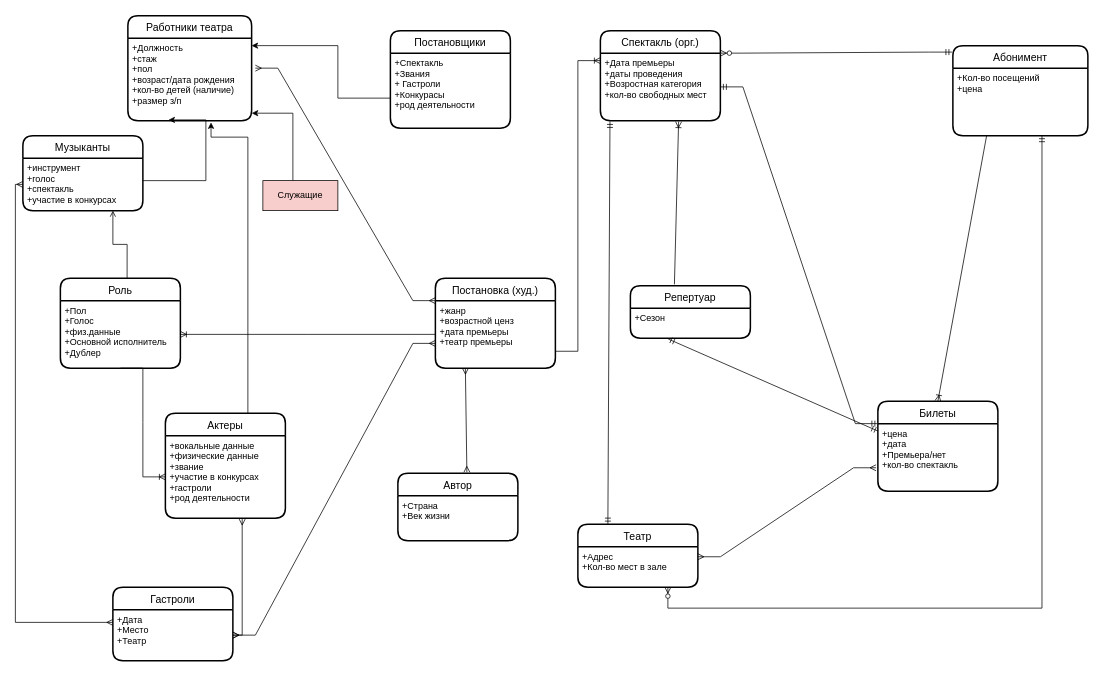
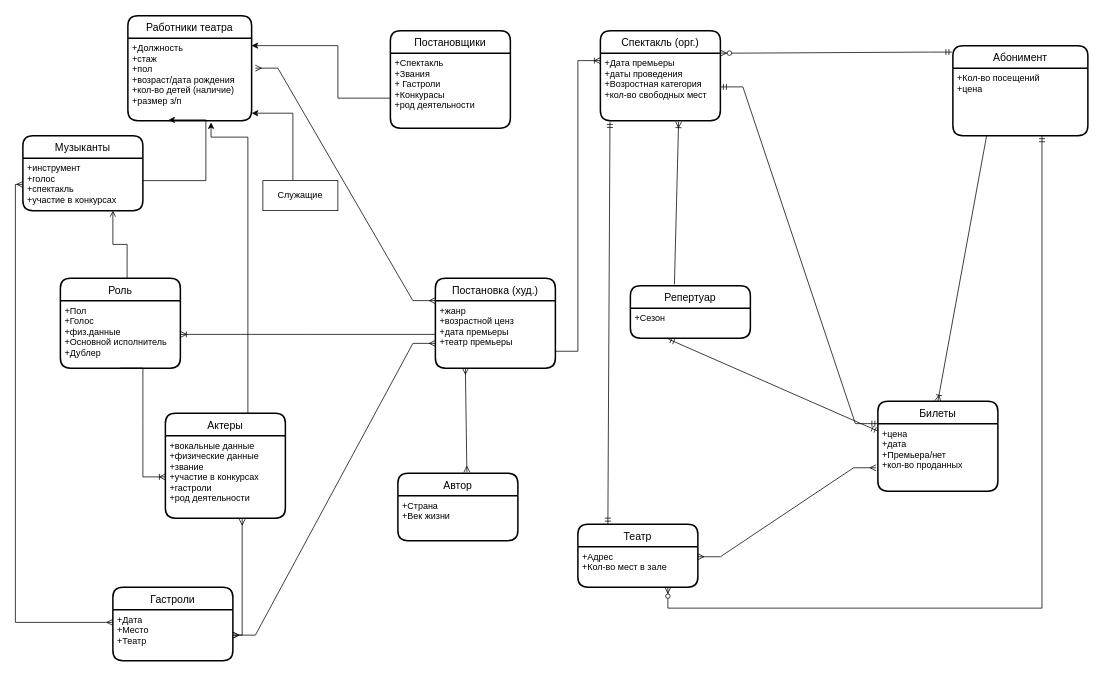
  <mxCell id="0" />
  <mxCell id="1" parent="0" />
  <mxCell id="2" value="Работники театра" style="swimlane;childLayout=stackLayout;horizontal=1;startSize=30;horizontalStack=0;rounded=1;fontSize=14;fontStyle=0;strokeWidth=2;resizeParent=0;resizeLast=1;shadow=0;dashed=0;align=center;" parent="1" vertex="1"><mxGeometry x="170" y="20" width="165" height="140" as="geometry" /></mxCell>
  <mxCell id="3" value="+Должность&#10;+стаж&#10;+пол&#10;+возраст/дата рождения&#10;+кол-во детей (наличие)&#10;+размер з/п&#10;" style="align=left;strokeColor=none;fillColor=none;spacingLeft=4;fontSize=12;verticalAlign=top;resizable=0;rotatable=0;part=1;" parent="2" vertex="1"><mxGeometry y="30" width="165" height="110" as="geometry" /></mxCell>
  <mxCell id="4" style="edgeStyle=orthogonalEdgeStyle;rounded=0;orthogonalLoop=1;jettySize=auto;html=1;entryX=0.328;entryY=0.991;entryDx=0;entryDy=0;entryPerimeter=0;" parent="1" source="5" target="3" edge="1"><mxGeometry relative="1" as="geometry"><Array as="points"><mxPoint x="274" y="240" /></Array></mxGeometry></mxCell>
  <mxCell id="5" value="Музыканты" style="swimlane;childLayout=stackLayout;horizontal=1;startSize=30;horizontalStack=0;rounded=1;fontSize=14;fontStyle=0;strokeWidth=2;resizeParent=0;resizeLast=1;shadow=0;dashed=0;align=center;" parent="1" vertex="1"><mxGeometry x="30" y="180" width="160" height="100" as="geometry" /></mxCell>
  <mxCell id="6" value="+инструмент&#10;+голос&#10;+спектакль&#10;+участие в конкурсах" style="align=left;strokeColor=none;fillColor=none;spacingLeft=4;fontSize=12;verticalAlign=top;resizable=0;rotatable=0;part=1;" parent="5" vertex="1"><mxGeometry y="30" width="160" height="70" as="geometry" /></mxCell>
  <mxCell id="7" style="edgeStyle=orthogonalEdgeStyle;rounded=0;orthogonalLoop=1;jettySize=auto;html=1;entryX=0.672;entryY=1.022;entryDx=0;entryDy=0;entryPerimeter=0;" parent="1" source="8" target="3" edge="1"><mxGeometry relative="1" as="geometry"><mxPoint x="280" y="150" as="targetPoint" /><Array as="points"><mxPoint x="330" y="182" /></Array></mxGeometry></mxCell>
  <mxCell id="8" value="Актеры" style="swimlane;childLayout=stackLayout;horizontal=1;startSize=30;horizontalStack=0;rounded=1;fontSize=14;fontStyle=0;strokeWidth=2;resizeParent=0;resizeLast=1;shadow=0;dashed=0;align=center;" parent="1" vertex="1"><mxGeometry x="220" y="550" width="160" height="140" as="geometry" /></mxCell>
  <mxCell id="9" value="+вокальные данные&#10;+физические данные&#10;+звание&#10;+участие в конкурсах&#10;+гастроли&#10;+род деятельности&#10;" style="align=left;strokeColor=none;fillColor=none;spacingLeft=4;fontSize=12;verticalAlign=top;resizable=0;rotatable=0;part=1;" parent="8" vertex="1"><mxGeometry y="30" width="160" height="110" as="geometry" /></mxCell>
  <mxCell id="10" style="edgeStyle=orthogonalEdgeStyle;rounded=0;orthogonalLoop=1;jettySize=auto;html=1;" parent="1" source="11" target="3" edge="1"><mxGeometry relative="1" as="geometry"><mxPoint x="390" y="60" as="targetPoint" /><Array as="points"><mxPoint x="450" y="130" /><mxPoint x="450" y="60" /></Array></mxGeometry></mxCell>
  <mxCell id="11" value="Постановщики" style="swimlane;childLayout=stackLayout;horizontal=1;startSize=30;horizontalStack=0;rounded=1;fontSize=14;fontStyle=0;strokeWidth=2;resizeParent=0;resizeLast=1;shadow=0;dashed=0;align=center;" parent="1" vertex="1"><mxGeometry x="520" y="40" width="160" height="130" as="geometry"><mxRectangle x="460" y="140" width="130" height="30" as="alternateBounds" /></mxGeometry></mxCell>
  <mxCell id="12" value="+Спектакль&#10;+Звания&#10;+ Гастроли&#10;+Конкурасы&#10;+род деятельности" style="align=left;strokeColor=none;fillColor=none;spacingLeft=4;fontSize=12;verticalAlign=top;resizable=0;rotatable=0;part=1;" parent="11" vertex="1"><mxGeometry y="30" width="160" height="100" as="geometry" /></mxCell>
  <mxCell id="13" value="Спектакль (орг.)" style="swimlane;childLayout=stackLayout;horizontal=1;startSize=30;horizontalStack=0;rounded=1;fontSize=14;fontStyle=0;strokeWidth=2;resizeParent=0;resizeLast=1;shadow=0;dashed=0;align=center;" parent="1" vertex="1"><mxGeometry x="800" y="40" width="160" height="120" as="geometry" /></mxCell>
  <mxCell id="14" value="+Дата премьеры&#10;+даты проведения&#10;+Возростная категория&#10;+кол-во свободных мест" style="align=left;strokeColor=none;fillColor=none;spacingLeft=4;fontSize=12;verticalAlign=top;resizable=0;rotatable=0;part=1;" parent="13" vertex="1"><mxGeometry y="30" width="160" height="90" as="geometry" /></mxCell>
  <mxCell id="15" value="Театр" style="swimlane;childLayout=stackLayout;horizontal=1;startSize=30;horizontalStack=0;rounded=1;fontSize=14;fontStyle=0;strokeWidth=2;resizeParent=0;resizeLast=1;shadow=0;dashed=0;align=center;" parent="1" vertex="1"><mxGeometry x="770" y="698" width="160" height="84" as="geometry" /></mxCell>
  <mxCell id="16" value="+Адрес&#10;+Кол-во мест в зале" style="align=left;strokeColor=none;fillColor=none;spacingLeft=4;fontSize=12;verticalAlign=top;resizable=0;rotatable=0;part=1;" parent="15" vertex="1"><mxGeometry y="30" width="160" height="54" as="geometry" /></mxCell>
  <mxCell id="17" value="" style="fontSize=12;html=1;endArrow=ERmandOne;startArrow=ERmandOne;rounded=0;exitX=0.08;exitY=1.012;exitDx=0;exitDy=0;exitPerimeter=0;elbow=vertical;entryX=0.25;entryY=0;entryDx=0;entryDy=0;" parent="1" source="14" target="15" edge="1"><mxGeometry width="100" height="100" relative="1" as="geometry"><mxPoint x="860" y="120" as="sourcePoint" /><mxPoint x="810" y="600" as="targetPoint" /></mxGeometry></mxCell>
  <mxCell id="18" value="Абонимент" style="swimlane;childLayout=stackLayout;horizontal=1;startSize=30;horizontalStack=0;rounded=1;fontSize=14;fontStyle=0;strokeWidth=2;resizeParent=0;resizeLast=1;shadow=0;dashed=0;align=center;" parent="1" vertex="1"><mxGeometry x="1270" y="60" width="180" height="120" as="geometry" /></mxCell>
  <mxCell id="19" value="+Кол-во посещений&#10;+цена" style="align=left;strokeColor=none;fillColor=none;spacingLeft=4;fontSize=12;verticalAlign=top;resizable=0;rotatable=0;part=1;" parent="18" vertex="1"><mxGeometry y="30" width="180" height="90" as="geometry" /></mxCell>
  <mxCell id="20" value="" style="edgeStyle=entityRelationEdgeStyle;fontSize=12;html=1;endArrow=ERmany;startArrow=ERmany;rounded=0;entryX=0;entryY=0;entryDx=0;entryDy=0;exitX=1.03;exitY=0.364;exitDx=0;exitDy=0;exitPerimeter=0;" parent="1" source="3" target="38" edge="1"><mxGeometry width="100" height="100" relative="1" as="geometry"><mxPoint x="400" y="10" as="sourcePoint" /><mxPoint x="290" y="580" as="targetPoint" /></mxGeometry></mxCell>
  <mxCell id="21" value="" style="edgeStyle=elbowEdgeStyle;fontSize=12;html=1;endArrow=ERzeroToMany;startArrow=ERmandOne;rounded=0;exitX=0.66;exitY=1.001;exitDx=0;exitDy=0;elbow=vertical;exitPerimeter=0;entryX=0.75;entryY=1;entryDx=0;entryDy=0;" parent="1" source="19" target="16" edge="1"><mxGeometry width="100" height="100" relative="1" as="geometry"><mxPoint x="660" y="240" as="sourcePoint" /><mxPoint x="940" y="820" as="targetPoint" /><Array as="points"><mxPoint x="1140" y="810" /><mxPoint x="960" y="840" /><mxPoint x="1070" y="790" /><mxPoint x="1240" y="820" /><mxPoint x="1000" y="770" /><mxPoint x="1010" y="820" /><mxPoint x="980" y="770" /><mxPoint x="1000" y="760" /><mxPoint x="1440" y="640" /></Array></mxGeometry></mxCell>
  <mxCell id="22" value="" style="edgeStyle=entityRelationEdgeStyle;fontSize=12;html=1;endArrow=ERzeroToMany;startArrow=ERmandOne;rounded=0;entryX=1;entryY=0.25;entryDx=0;entryDy=0;exitX=-0.007;exitY=0.072;exitDx=0;exitDy=0;exitPerimeter=0;" parent="1" source="18" target="13" edge="1"><mxGeometry width="100" height="100" relative="1" as="geometry"><mxPoint x="1150" y="140" as="sourcePoint" /><mxPoint x="990" y="20" as="targetPoint" /></mxGeometry></mxCell>
  <mxCell id="23" value="Репертуар" style="swimlane;childLayout=stackLayout;horizontal=1;startSize=30;horizontalStack=0;rounded=1;fontSize=14;fontStyle=0;strokeWidth=2;resizeParent=0;resizeLast=1;shadow=0;dashed=0;align=center;" parent="1" vertex="1"><mxGeometry x="840" y="380" width="160" height="70" as="geometry" /></mxCell>
  <mxCell id="24" value="+Сезон" style="align=left;strokeColor=none;fillColor=none;spacingLeft=4;fontSize=12;verticalAlign=top;resizable=0;rotatable=0;part=1;" parent="23" vertex="1"><mxGeometry y="30" width="160" height="40" as="geometry" /></mxCell>
  <mxCell id="25" value="" style="fontSize=12;html=1;endArrow=ERoneToMany;rounded=0;entryX=0.652;entryY=1.015;entryDx=0;entryDy=0;entryPerimeter=0;exitX=0.367;exitY=-0.024;exitDx=0;exitDy=0;exitPerimeter=0;" parent="1" source="23" target="14" edge="1"><mxGeometry width="100" height="100" relative="1" as="geometry"><mxPoint x="730" y="80" as="sourcePoint" /><mxPoint x="870" y="169" as="targetPoint" /></mxGeometry></mxCell>
  <mxCell id="26" value="Автор" style="swimlane;childLayout=stackLayout;horizontal=1;startSize=30;horizontalStack=0;rounded=1;fontSize=14;fontStyle=0;strokeWidth=2;resizeParent=0;resizeLast=1;shadow=0;dashed=0;align=center;" parent="1" vertex="1"><mxGeometry x="530" y="630" width="160" height="90" as="geometry" /></mxCell>
  <mxCell id="27" value="+Страна&#10;+Век жизни" style="align=left;strokeColor=none;fillColor=none;spacingLeft=4;fontSize=12;verticalAlign=top;resizable=0;rotatable=0;part=1;" parent="26" vertex="1"><mxGeometry y="30" width="160" height="60" as="geometry" /></mxCell>
  <mxCell id="28" value="" style="fontSize=12;html=1;endArrow=ERmany;startArrow=ERmany;rounded=0;entryX=0.25;entryY=1;entryDx=0;entryDy=0;exitX=0.575;exitY=-0.011;exitDx=0;exitDy=0;exitPerimeter=0;" parent="1" source="26" target="38" edge="1"><mxGeometry width="100" height="100" relative="1" as="geometry"><mxPoint x="620" y="620" as="sourcePoint" /><mxPoint x="700" y="220" as="targetPoint" /></mxGeometry></mxCell>
  <mxCell id="29" value="Билеты" style="swimlane;childLayout=stackLayout;horizontal=1;startSize=30;horizontalStack=0;rounded=1;fontSize=14;fontStyle=0;strokeWidth=2;resizeParent=0;resizeLast=1;shadow=0;dashed=0;align=center;" parent="1" vertex="1"><mxGeometry x="1170" y="534" width="160" height="120" as="geometry" /></mxCell>
- <mxCell id="30" value="+цена&#10;+дата&#10;+Премьера/нет&#10;+кол-во спектакль" style="align=left;strokeColor=none;fillColor=none;spacingLeft=4;fontSize=12;verticalAlign=top;resizable=0;rotatable=0;part=1;" parent="29" vertex="1"><mxGeometry y="30" width="160" height="90" as="geometry" /></mxCell>
+ <mxCell id="30" value="+цена&#10;+дата&#10;+Премьера/нет&#10;+кол-во проданных" style="align=left;strokeColor=none;fillColor=none;spacingLeft=4;fontSize=12;verticalAlign=top;resizable=0;rotatable=0;part=1;" parent="29" vertex="1"><mxGeometry y="30" width="160" height="90" as="geometry" /></mxCell>
  <mxCell id="31" value="" style="fontSize=12;html=1;endArrow=ERoneToMany;rounded=0;exitX=0.25;exitY=1;exitDx=0;exitDy=0;entryX=0.5;entryY=0;entryDx=0;entryDy=0;" parent="1" source="19" target="29" edge="1"><mxGeometry width="100" height="100" relative="1" as="geometry"><mxPoint x="990" y="320" as="sourcePoint" /><mxPoint x="1430" y="240" as="targetPoint" /></mxGeometry></mxCell>
  <mxCell id="32" value="" style="edgeStyle=entityRelationEdgeStyle;fontSize=12;html=1;endArrow=ERmandOne;startArrow=ERmandOne;rounded=0;exitX=1;exitY=0.5;exitDx=0;exitDy=0;entryX=0;entryY=0;entryDx=0;entryDy=0;" parent="1" source="14" target="30" edge="1"><mxGeometry width="100" height="100" relative="1" as="geometry"><mxPoint x="990" y="320" as="sourcePoint" /><mxPoint x="1090" y="220" as="targetPoint" /></mxGeometry></mxCell>
  <mxCell id="33" style="edgeStyle=orthogonalEdgeStyle;rounded=0;orthogonalLoop=1;jettySize=auto;html=1;entryX=1.001;entryY=0.91;entryDx=0;entryDy=0;entryPerimeter=0;" parent="1" source="34" target="3" edge="1"><mxGeometry relative="1" as="geometry"><Array as="points"><mxPoint x="390" y="150" /></Array></mxGeometry></mxCell>
- <mxCell id="34" value="Служащие" style="whiteSpace=wrap;html=1;align=center;fillColor=#f8cecc;" parent="1" vertex="1"><mxGeometry x="350" y="240" width="100" height="40" as="geometry" /></mxCell>
+ <mxCell id="34" value="Служащие" style="whiteSpace=wrap;html=1;align=center;" parent="1" vertex="1"><mxGeometry x="350" y="240" width="100" height="40" as="geometry" /></mxCell>
  <mxCell id="35" value="" style="edgeStyle=entityRelationEdgeStyle;fontSize=12;html=1;endArrow=ERmany;startArrow=ERmany;rounded=0;entryX=-0.015;entryY=0.654;entryDx=0;entryDy=0;entryPerimeter=0;exitX=1;exitY=0.25;exitDx=0;exitDy=0;" parent="1" source="16" target="30" edge="1"><mxGeometry width="100" height="100" relative="1" as="geometry"><mxPoint x="920" y="370" as="sourcePoint" /><mxPoint x="1220" y="470" as="targetPoint" /></mxGeometry></mxCell>
  <mxCell id="36" value="" style="fontSize=12;html=1;endArrow=ERmandOne;startArrow=ERmandOne;rounded=0;exitX=0.316;exitY=1.031;exitDx=0;exitDy=0;exitPerimeter=0;" parent="1" source="24" target="30" edge="1"><mxGeometry width="100" height="100" relative="1" as="geometry"><mxPoint x="1000" y="350" as="sourcePoint" /><mxPoint x="1100" y="250" as="targetPoint" /></mxGeometry></mxCell>
  <mxCell id="37" value="Постановка (худ.)" style="swimlane;childLayout=stackLayout;horizontal=1;startSize=30;horizontalStack=0;rounded=1;fontSize=14;fontStyle=0;strokeWidth=2;resizeParent=0;resizeLast=1;shadow=0;dashed=0;align=center;" parent="1" vertex="1"><mxGeometry x="580" y="370" width="160" height="120" as="geometry" /></mxCell>
  <mxCell id="38" value="+жанр&#10;+возрастной ценз&#10;+дата премьеры&#10;+театр премьеры&#10;" style="align=left;strokeColor=none;fillColor=none;spacingLeft=4;fontSize=12;verticalAlign=top;resizable=0;rotatable=0;part=1;" parent="37" vertex="1"><mxGeometry y="30" width="160" height="90" as="geometry" /></mxCell>
  <mxCell id="39" value="Роль" style="swimlane;childLayout=stackLayout;horizontal=1;startSize=30;horizontalStack=0;rounded=1;fontSize=14;fontStyle=0;strokeWidth=2;resizeParent=0;resizeLast=1;shadow=0;dashed=0;align=center;" parent="1" vertex="1"><mxGeometry x="80" y="370" width="160" height="120" as="geometry" /></mxCell>
  <mxCell id="40" value="+Пол&#10;+Голос&#10;+физ.данные&#10;+Основной исполнитель&#10;+Дублер" style="align=left;strokeColor=none;fillColor=none;spacingLeft=4;fontSize=12;verticalAlign=top;resizable=0;rotatable=0;part=1;" parent="39" vertex="1"><mxGeometry y="30" width="160" height="90" as="geometry" /></mxCell>
  <mxCell id="41" value="" style="edgeStyle=entityRelationEdgeStyle;fontSize=12;html=1;endArrow=ERoneToMany;rounded=0;exitX=1;exitY=0.75;exitDx=0;exitDy=0;entryX=0;entryY=0.111;entryDx=0;entryDy=0;entryPerimeter=0;" parent="1" source="38" target="14" edge="1"><mxGeometry width="100" height="100" relative="1" as="geometry"><mxPoint x="510" y="340" as="sourcePoint" /><mxPoint x="610" y="240" as="targetPoint" /></mxGeometry></mxCell>
  <mxCell id="42" value="Гастроли" style="swimlane;childLayout=stackLayout;horizontal=1;startSize=30;horizontalStack=0;rounded=1;fontSize=14;fontStyle=0;strokeWidth=2;resizeParent=0;resizeLast=1;shadow=0;dashed=0;align=center;" parent="1" vertex="1"><mxGeometry x="150" y="782" width="160" height="98" as="geometry" /></mxCell>
  <mxCell id="43" value="+Дата&#10;+Место&#10;+Театр" style="align=left;strokeColor=none;fillColor=none;spacingLeft=4;fontSize=12;verticalAlign=top;resizable=0;rotatable=0;part=1;" parent="42" vertex="1"><mxGeometry y="30" width="160" height="68" as="geometry" /></mxCell>
  <mxCell id="44" value="" style="edgeStyle=orthogonalEdgeStyle;fontSize=12;html=1;endArrow=ERmany;startArrow=ERmany;rounded=0;exitX=1;exitY=0.5;exitDx=0;exitDy=0;entryX=0.64;entryY=1.011;entryDx=0;entryDy=0;entryPerimeter=0;" parent="1" source="43" target="9" edge="1"><mxGeometry width="100" height="100" relative="1" as="geometry"><mxPoint x="340" y="420" as="sourcePoint" /><mxPoint x="440" y="320" as="targetPoint" /></mxGeometry></mxCell>
  <mxCell id="45" value="" style="edgeStyle=orthogonalEdgeStyle;rounded=0;orthogonalLoop=1;jettySize=auto;html=1;exitX=0.556;exitY=0.008;exitDx=0;exitDy=0;exitPerimeter=0;entryX=0.75;entryY=1;entryDx=0;entryDy=0;endArrow=open;" parent="1" source="39" target="6" edge="1"><mxGeometry relative="1" as="geometry" /></mxCell>
  <mxCell id="46" value="" style="edgeStyle=entityRelationEdgeStyle;fontSize=12;html=1;endArrow=ERoneToMany;rounded=0;exitX=0.5;exitY=1;exitDx=0;exitDy=0;entryX=0;entryY=0.5;entryDx=0;entryDy=0;" parent="1" source="40" target="9" edge="1"><mxGeometry width="100" height="100" relative="1" as="geometry"><mxPoint x="620" y="480" as="sourcePoint" /><mxPoint x="740" y="370" as="targetPoint" /></mxGeometry></mxCell>
  <mxCell id="47" value="" style="edgeStyle=elbowEdgeStyle;fontSize=12;html=1;endArrow=ERoneToMany;rounded=0;exitX=0;exitY=0.5;exitDx=0;exitDy=0;entryX=1;entryY=0.5;entryDx=0;entryDy=0;" parent="1" source="38" target="40" edge="1"><mxGeometry width="100" height="100" relative="1" as="geometry"><mxPoint x="640" y="470" as="sourcePoint" /><mxPoint x="740" y="370" as="targetPoint" /></mxGeometry></mxCell>
  <mxCell id="48" value="" style="edgeStyle=elbowEdgeStyle;fontSize=12;html=1;endArrow=ERmany;startArrow=ERmany;rounded=0;entryX=0;entryY=0.25;entryDx=0;entryDy=0;exitX=0;exitY=0.5;exitDx=0;exitDy=0;" parent="1" source="6" target="43" edge="1"><mxGeometry width="100" height="100" relative="1" as="geometry"><mxPoint x="-10" y="440" as="sourcePoint" /><mxPoint x="190" y="250" as="targetPoint" /><Array as="points"><mxPoint x="20" y="300" /></Array></mxGeometry></mxCell>
  <mxCell id="49" value="" style="edgeStyle=entityRelationEdgeStyle;fontSize=12;html=1;endArrow=ERmany;startArrow=ERmany;rounded=0;exitX=1;exitY=0.5;exitDx=0;exitDy=0;" edge="1" parent="1" source="43"><mxGeometry width="100" height="100" relative="1" as="geometry"><mxPoint x="650" y="490" as="sourcePoint" /><mxPoint x="580" y="457" as="targetPoint" /></mxGeometry></mxCell>
